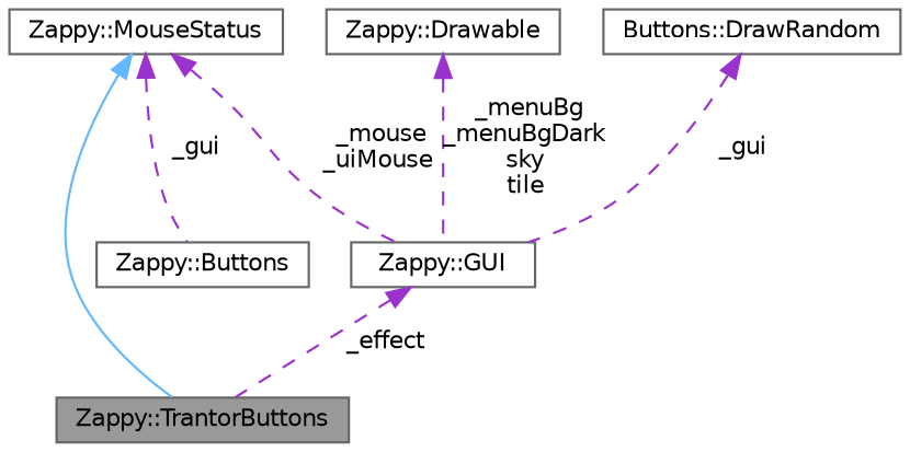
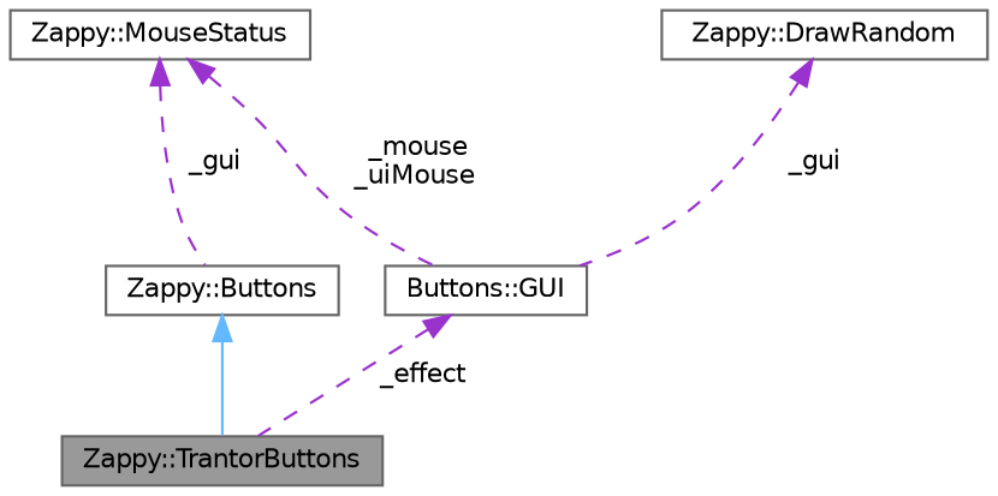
  digraph {
    node [color=gray40 fillcolor=white fontname=Helvetica fontsize=10 shape=box style=filled]
    edge [color=darkorchid3 dir=back fontname=Helvetica fontsize=10 labelfontname=Helvetica labelfontsize=10 style=dashed]
    n1 [fillcolor=grey60 fontcolor=black height=0.2 label="Zappy::TrantorButtons" width=0.4]
    n2 [height=0.2 label="Zappy::Buttons" width=0.4]
-   n3 [height=0.2 label="Zappy::GUI" width=0.4]
+   n3 [height=0.2 label="Buttons::GUI" width=0.4]
    n4 [height=0.2 label="Zappy::MouseStatus" width=0.4]
-   n5 [height=0.2 label="Zappy::Drawable" width=0.4]
-   n6 [height=0.2 label="Buttons::DrawRandom" width=0.4]
-   n4 -> n1 [color=steelblue1 style=solid]
+   n6 [height=0.2 label="Zappy::DrawRandom" width=0.4]
+   n2 -> n1 [color=steelblue1 style=solid]
    n3 -> n1 [label=" _effect"]
    n4 -> n2 [label=" _gui"]
    n4 -> n3 [label=" _mouse\n_uiMouse"]
-   n5 -> n3 [label=" _menuBg\n_menuBgDark\nsky\ntile"]
    n6 -> n3 [label=" _gui"]
  }
